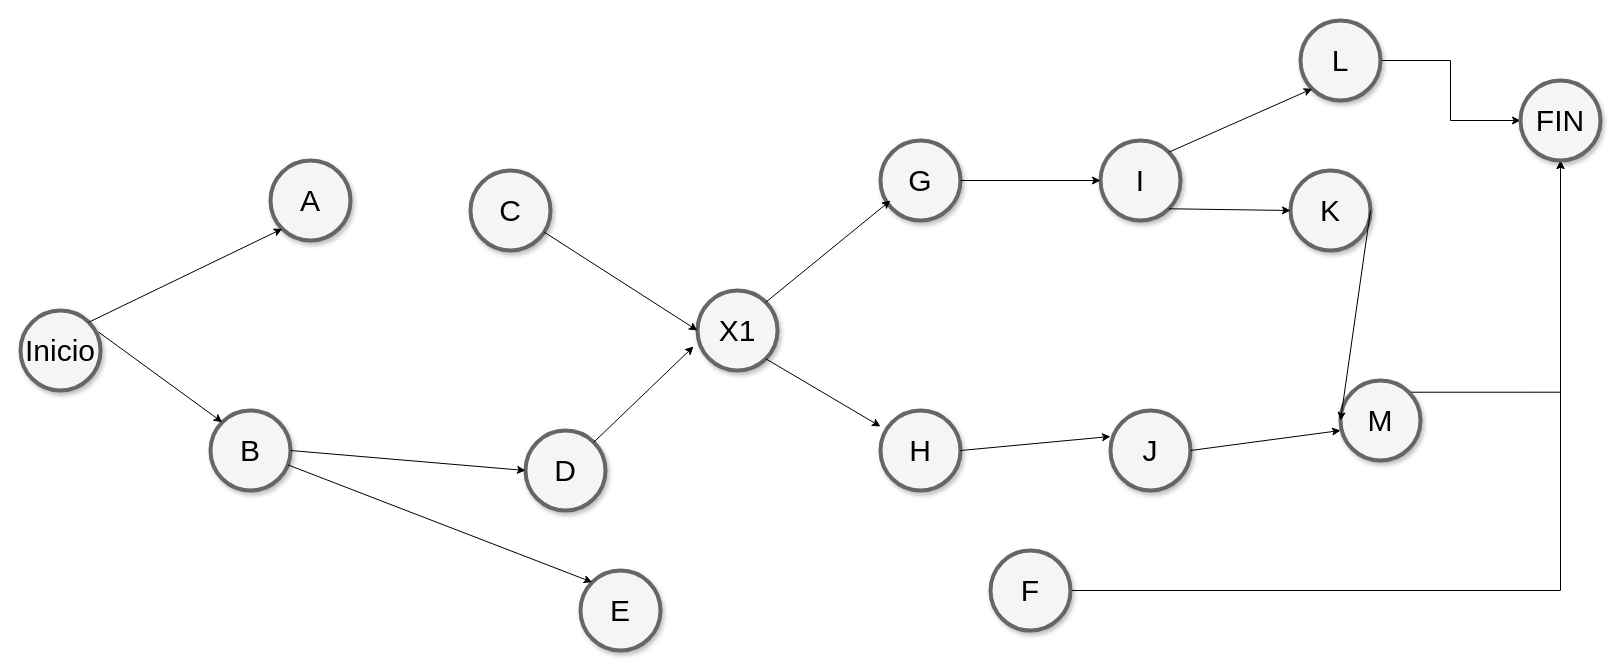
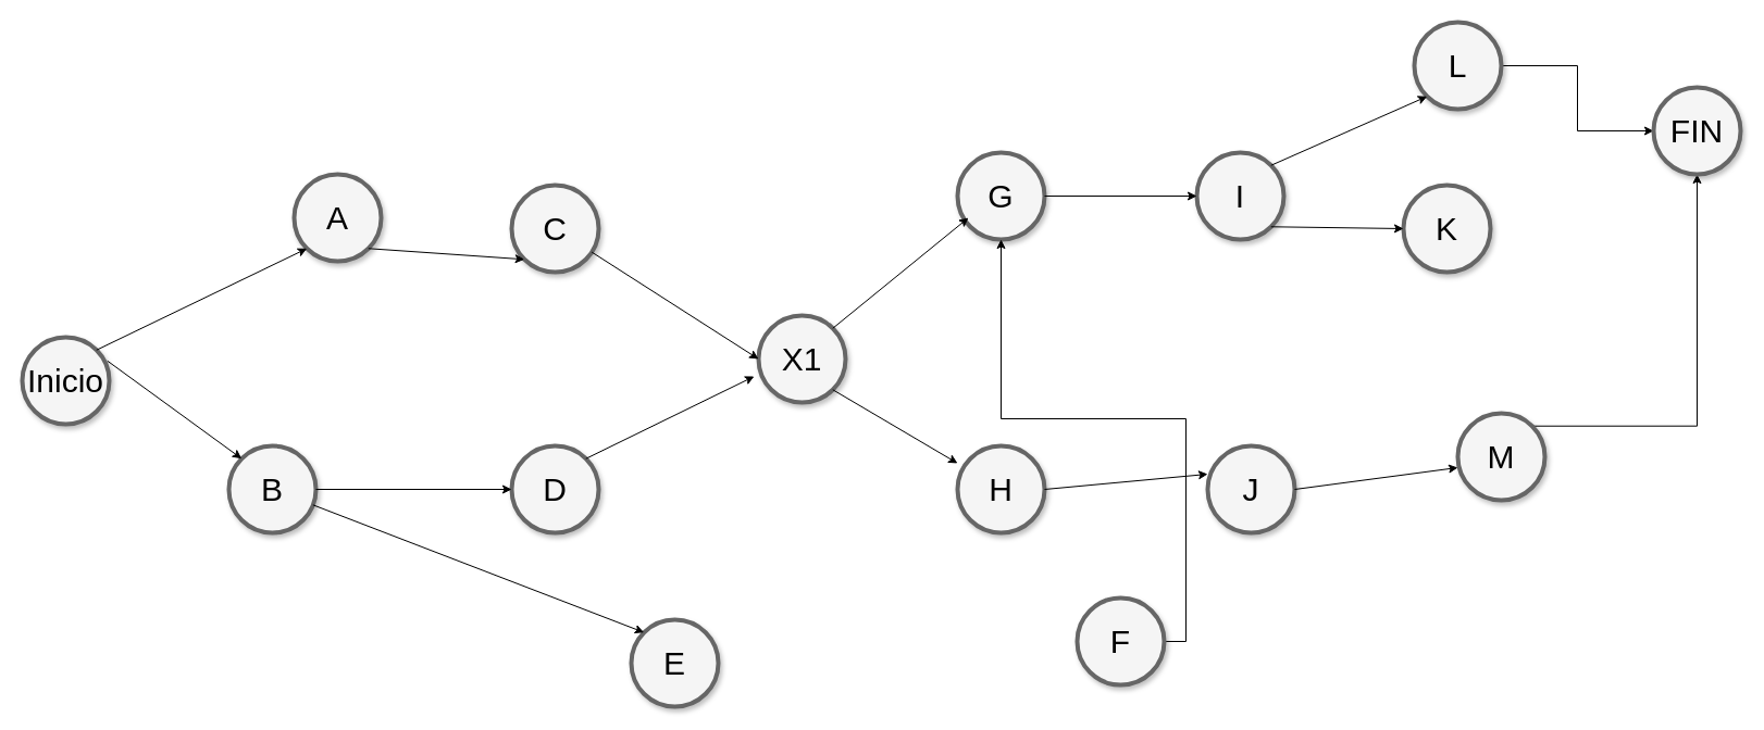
  <mxCell id="0" style=";html=1;" />
  <mxCell id="1" style=";html=1;" parent="0" />
  <mxCell id="2" value="Inicio" style="ellipse;whiteSpace=wrap;html=1;rounded=0;shadow=1;strokeColor=#666666;strokeWidth=4;fontSize=30;align=center;fillColor=#f5f5f5;" parent="1" vertex="1"><mxGeometry x="20" y="310" width="80" height="80" as="geometry" /></mxCell>
  <mxCell id="3" value="A" style="ellipse;whiteSpace=wrap;html=1;rounded=0;shadow=1;strokeColor=#666666;strokeWidth=4;fontSize=30;align=center;fillColor=#f5f5f5;" vertex="1" parent="1"><mxGeometry x="270" y="160" width="80" height="80" as="geometry" /></mxCell>
  <mxCell id="4" value="B" style="ellipse;whiteSpace=wrap;html=1;rounded=0;shadow=1;strokeColor=#666666;strokeWidth=4;fontSize=30;align=center;fillColor=#f5f5f5;" vertex="1" parent="1"><mxGeometry x="210" y="410" width="80" height="80" as="geometry" /></mxCell>
  <mxCell id="5" value="C" style="ellipse;whiteSpace=wrap;html=1;rounded=0;shadow=1;strokeColor=#666666;strokeWidth=4;fontSize=30;align=center;fillColor=#f5f5f5;" vertex="1" parent="1"><mxGeometry x="470" y="170" width="80" height="80" as="geometry" /></mxCell>
- <mxCell id="6" value="D" style="ellipse;whiteSpace=wrap;html=1;rounded=0;shadow=1;strokeColor=#666666;strokeWidth=4;fontSize=30;align=center;fillColor=#f5f5f5;" vertex="1" parent="1"><mxGeometry x="525" y="430" width="80" height="80" as="geometry" /></mxCell>
+ <mxCell id="6" value="D" style="ellipse;whiteSpace=wrap;html=1;rounded=0;shadow=1;strokeColor=#666666;strokeWidth=4;fontSize=30;align=center;fillColor=#f5f5f5;" vertex="1" parent="1"><mxGeometry x="470" y="410" width="80" height="80" as="geometry" /></mxCell>
  <mxCell id="7" value="X1" style="ellipse;whiteSpace=wrap;html=1;rounded=0;shadow=1;strokeColor=#666666;strokeWidth=4;fontSize=30;align=center;fillColor=#f5f5f5;" vertex="1" parent="1"><mxGeometry x="697" y="290" width="80" height="80" as="geometry" /></mxCell>
  <mxCell id="8" value="G" style="ellipse;whiteSpace=wrap;html=1;rounded=0;shadow=1;strokeColor=#666666;strokeWidth=4;fontSize=30;align=center;fillColor=#f5f5f5;" vertex="1" parent="1"><mxGeometry x="880" y="140" width="80" height="80" as="geometry" /></mxCell>
  <mxCell id="9" value="H" style="ellipse;whiteSpace=wrap;html=1;rounded=0;shadow=1;strokeColor=#666666;strokeWidth=4;fontSize=30;align=center;fillColor=#f5f5f5;" vertex="1" parent="1"><mxGeometry x="880" y="410" width="80" height="80" as="geometry" /></mxCell>
  <mxCell id="10" value="I" style="ellipse;whiteSpace=wrap;html=1;rounded=0;shadow=1;strokeColor=#666666;strokeWidth=4;fontSize=30;align=center;fillColor=#f5f5f5;" vertex="1" parent="1"><mxGeometry x="1100" y="140" width="80" height="80" as="geometry" /></mxCell>
  <mxCell id="11" value="J" style="ellipse;whiteSpace=wrap;html=1;rounded=0;shadow=1;strokeColor=#666666;strokeWidth=4;fontSize=30;align=center;fillColor=#f5f5f5;" vertex="1" parent="1"><mxGeometry x="1110" y="410" width="80" height="80" as="geometry" /></mxCell>
  <mxCell id="12" style="edgeStyle=orthogonalEdgeStyle;rounded=0;orthogonalLoop=1;jettySize=auto;html=1;exitX=1;exitY=0.5;exitDx=0;exitDy=0;entryX=0;entryY=0.5;entryDx=0;entryDy=0;fontSize=34;" edge="1" parent="1" source="13" target="35"><mxGeometry relative="1" as="geometry" /></mxCell>
  <mxCell id="13" value="L" style="ellipse;whiteSpace=wrap;html=1;rounded=0;shadow=1;strokeColor=#666666;strokeWidth=4;fontSize=30;align=center;fillColor=#f5f5f5;" vertex="1" parent="1"><mxGeometry x="1300" y="20" width="80" height="80" as="geometry" /></mxCell>
  <mxCell id="14" value="K" style="ellipse;whiteSpace=wrap;html=1;rounded=0;shadow=1;strokeColor=#666666;strokeWidth=4;fontSize=30;align=center;fillColor=#f5f5f5;" vertex="1" parent="1"><mxGeometry x="1290" y="170" width="80" height="80" as="geometry" /></mxCell>
  <mxCell id="15" value="" style="endArrow=classic;html=1;fontSize=34;exitX=1;exitY=0;exitDx=0;exitDy=0;entryX=0;entryY=1;entryDx=0;entryDy=0;" edge="1" parent="1" source="2" target="3"><mxGeometry width="50" height="50" relative="1" as="geometry"><mxPoint x="70" y="320" as="sourcePoint" /><mxPoint x="270" y="230" as="targetPoint" /></mxGeometry></mxCell>
  <mxCell id="16" value="" style="endArrow=classic;html=1;fontSize=34;exitX=1;exitY=0;exitDx=0;exitDy=0;entryX=0;entryY=0;entryDx=0;entryDy=0;" edge="1" parent="1" target="4"><mxGeometry width="50" height="50" relative="1" as="geometry"><mxPoint x="98.284" y="331.716" as="sourcePoint" /><mxPoint x="291.716" y="238.284" as="targetPoint" /></mxGeometry></mxCell>
+ <mxCell id="17" value="" style="endArrow=classic;html=1;fontSize=34;exitX=1;exitY=1;exitDx=0;exitDy=0;entryX=0;entryY=1;entryDx=0;entryDy=0;" edge="1" parent="1" source="3" target="5"><mxGeometry width="50" height="50" relative="1" as="geometry"><mxPoint x="108.284" y="341.716" as="sourcePoint" /><mxPoint x="301.716" y="248.284" as="targetPoint" /></mxGeometry></mxCell>
  <mxCell id="18" value="" style="endArrow=classic;html=1;fontSize=34;exitX=1;exitY=0.5;exitDx=0;exitDy=0;entryX=0;entryY=0.5;entryDx=0;entryDy=0;" edge="1" parent="1" source="4" target="6"><mxGeometry width="50" height="50" relative="1" as="geometry"><mxPoint x="118.284" y="351.716" as="sourcePoint" /><mxPoint x="311.716" y="258.284" as="targetPoint" /></mxGeometry></mxCell>
  <mxCell id="19" value="" style="endArrow=classic;html=1;fontSize=34;entryX=0;entryY=0.5;entryDx=0;entryDy=0;" edge="1" parent="1" source="5" target="7"><mxGeometry width="50" height="50" relative="1" as="geometry"><mxPoint x="128.284" y="361.716" as="sourcePoint" /><mxPoint x="321.716" y="268.284" as="targetPoint" /></mxGeometry></mxCell>
  <mxCell id="20" value="" style="endArrow=classic;html=1;fontSize=34;exitX=1;exitY=0;exitDx=0;exitDy=0;entryX=-0.05;entryY=0.7;entryDx=0;entryDy=0;entryPerimeter=0;" edge="1" parent="1" source="6" target="7"><mxGeometry width="50" height="50" relative="1" as="geometry"><mxPoint x="138.284" y="371.716" as="sourcePoint" /><mxPoint x="331.716" y="278.284" as="targetPoint" /></mxGeometry></mxCell>
  <mxCell id="21" value="" style="endArrow=classic;html=1;fontSize=34;exitX=1;exitY=0;exitDx=0;exitDy=0;" edge="1" parent="1" source="7"><mxGeometry width="50" height="50" relative="1" as="geometry"><mxPoint x="148.284" y="381.716" as="sourcePoint" /><mxPoint x="890" y="200" as="targetPoint" /></mxGeometry></mxCell>
  <mxCell id="22" value="" style="endArrow=classic;html=1;fontSize=34;exitX=1;exitY=1;exitDx=0;exitDy=0;entryX=0;entryY=0.2;entryDx=0;entryDy=0;entryPerimeter=0;" edge="1" parent="1" source="7" target="9"><mxGeometry width="50" height="50" relative="1" as="geometry"><mxPoint x="158.284" y="391.716" as="sourcePoint" /><mxPoint x="920" y="440" as="targetPoint" /></mxGeometry></mxCell>
  <mxCell id="23" value="" style="endArrow=classic;html=1;fontSize=34;exitX=1;exitY=0.5;exitDx=0;exitDy=0;entryX=0;entryY=0.5;entryDx=0;entryDy=0;" edge="1" parent="1" source="8" target="10"><mxGeometry width="50" height="50" relative="1" as="geometry"><mxPoint x="168.284" y="401.716" as="sourcePoint" /><mxPoint x="361.716" y="308.284" as="targetPoint" /></mxGeometry></mxCell>
  <mxCell id="24" value="" style="endArrow=classic;html=1;fontSize=34;exitX=1;exitY=0.5;exitDx=0;exitDy=0;entryX=0;entryY=0.325;entryDx=0;entryDy=0;entryPerimeter=0;" edge="1" parent="1" source="9" target="11"><mxGeometry width="50" height="50" relative="1" as="geometry"><mxPoint x="178.284" y="411.716" as="sourcePoint" /><mxPoint x="371.716" y="318.284" as="targetPoint" /></mxGeometry></mxCell>
  <mxCell id="25" value="E" style="ellipse;whiteSpace=wrap;html=1;rounded=0;shadow=1;strokeColor=#666666;strokeWidth=4;fontSize=30;align=center;fillColor=#f5f5f5;" vertex="1" parent="1"><mxGeometry x="580" y="570" width="80" height="80" as="geometry" /></mxCell>
- <mxCell id="26" style="edgeStyle=orthogonalEdgeStyle;rounded=0;orthogonalLoop=1;jettySize=auto;html=1;exitX=1;exitY=0.5;exitDx=0;exitDy=0;entryX=0.5;entryY=1;entryDx=0;entryDy=0;fontSize=34;" edge="1" parent="1" source="27" target="35"><mxGeometry relative="1" as="geometry" /></mxCell>
+ <mxCell id="26" style="edgeStyle=orthogonalEdgeStyle;rounded=0;orthogonalLoop=1;jettySize=auto;html=1;exitX=1;exitY=0.5;exitDx=0;exitDy=0;fontSize=34;" edge="1" parent="1" source="27" target="8"><mxGeometry relative="1" as="geometry" /></mxCell>
  <mxCell id="27" value="F" style="ellipse;whiteSpace=wrap;html=1;rounded=0;shadow=1;strokeColor=#666666;strokeWidth=4;fontSize=30;align=center;fillColor=#f5f5f5;" vertex="1" parent="1"><mxGeometry x="990" y="550" width="80" height="80" as="geometry" /></mxCell>
  <mxCell id="28" value="" style="endArrow=classic;html=1;fontSize=34;entryX=0;entryY=0;entryDx=0;entryDy=0;" edge="1" parent="1" source="4" target="25"><mxGeometry width="50" height="50" relative="1" as="geometry"><mxPoint x="750" y="330" as="sourcePoint" /><mxPoint x="800" y="280" as="targetPoint" /></mxGeometry></mxCell>
  <mxCell id="29" style="edgeStyle=orthogonalEdgeStyle;rounded=0;orthogonalLoop=1;jettySize=auto;html=1;exitX=1;exitY=0;exitDx=0;exitDy=0;entryX=0.5;entryY=1;entryDx=0;entryDy=0;fontSize=34;" edge="1" parent="1" source="30" target="35"><mxGeometry relative="1" as="geometry" /></mxCell>
  <mxCell id="30" value="M" style="ellipse;whiteSpace=wrap;html=1;rounded=0;shadow=1;strokeColor=#666666;strokeWidth=4;fontSize=30;align=center;fillColor=#f5f5f5;" vertex="1" parent="1"><mxGeometry x="1340" y="380" width="80" height="80" as="geometry" /></mxCell>
  <mxCell id="31" value="" style="endArrow=classic;html=1;fontSize=34;exitX=1;exitY=1;exitDx=0;exitDy=0;entryX=0;entryY=0.5;entryDx=0;entryDy=0;" edge="1" parent="1" source="10" target="14"><mxGeometry width="50" height="50" relative="1" as="geometry"><mxPoint x="775.284" y="368.284" as="sourcePoint" /><mxPoint x="890" y="436" as="targetPoint" /></mxGeometry></mxCell>
- <mxCell id="32" value="" style="endArrow=classic;html=1;fontSize=34;exitX=1;exitY=0.5;exitDx=0;exitDy=0;entryX=0;entryY=0.5;entryDx=0;entryDy=0;" edge="1" parent="1" source="14" target="30"><mxGeometry width="50" height="50" relative="1" as="geometry"><mxPoint x="1178.284" y="218.284" as="sourcePoint" /><mxPoint x="1350" y="290" as="targetPoint" /></mxGeometry></mxCell>
  <mxCell id="33" value="" style="endArrow=classic;html=1;fontSize=34;exitX=1;exitY=0.5;exitDx=0;exitDy=0;entryX=0;entryY=0.625;entryDx=0;entryDy=0;entryPerimeter=0;" edge="1" parent="1" source="11" target="30"><mxGeometry width="50" height="50" relative="1" as="geometry"><mxPoint x="1430" y="290" as="sourcePoint" /><mxPoint x="1480" y="440" as="targetPoint" /></mxGeometry></mxCell>
  <mxCell id="34" value="" style="endArrow=classic;html=1;fontSize=34;exitX=1;exitY=0;exitDx=0;exitDy=0;entryX=0;entryY=1;entryDx=0;entryDy=0;" edge="1" parent="1" source="10" target="13"><mxGeometry width="50" height="50" relative="1" as="geometry"><mxPoint x="1178.284" y="218.284" as="sourcePoint" /><mxPoint x="1350" y="290" as="targetPoint" /></mxGeometry></mxCell>
  <mxCell id="35" value="FIN" style="ellipse;whiteSpace=wrap;html=1;rounded=0;shadow=1;strokeColor=#666666;strokeWidth=4;fontSize=30;align=center;fillColor=#f5f5f5;" vertex="1" parent="1"><mxGeometry x="1520" y="80" width="80" height="80" as="geometry" /></mxCell>
